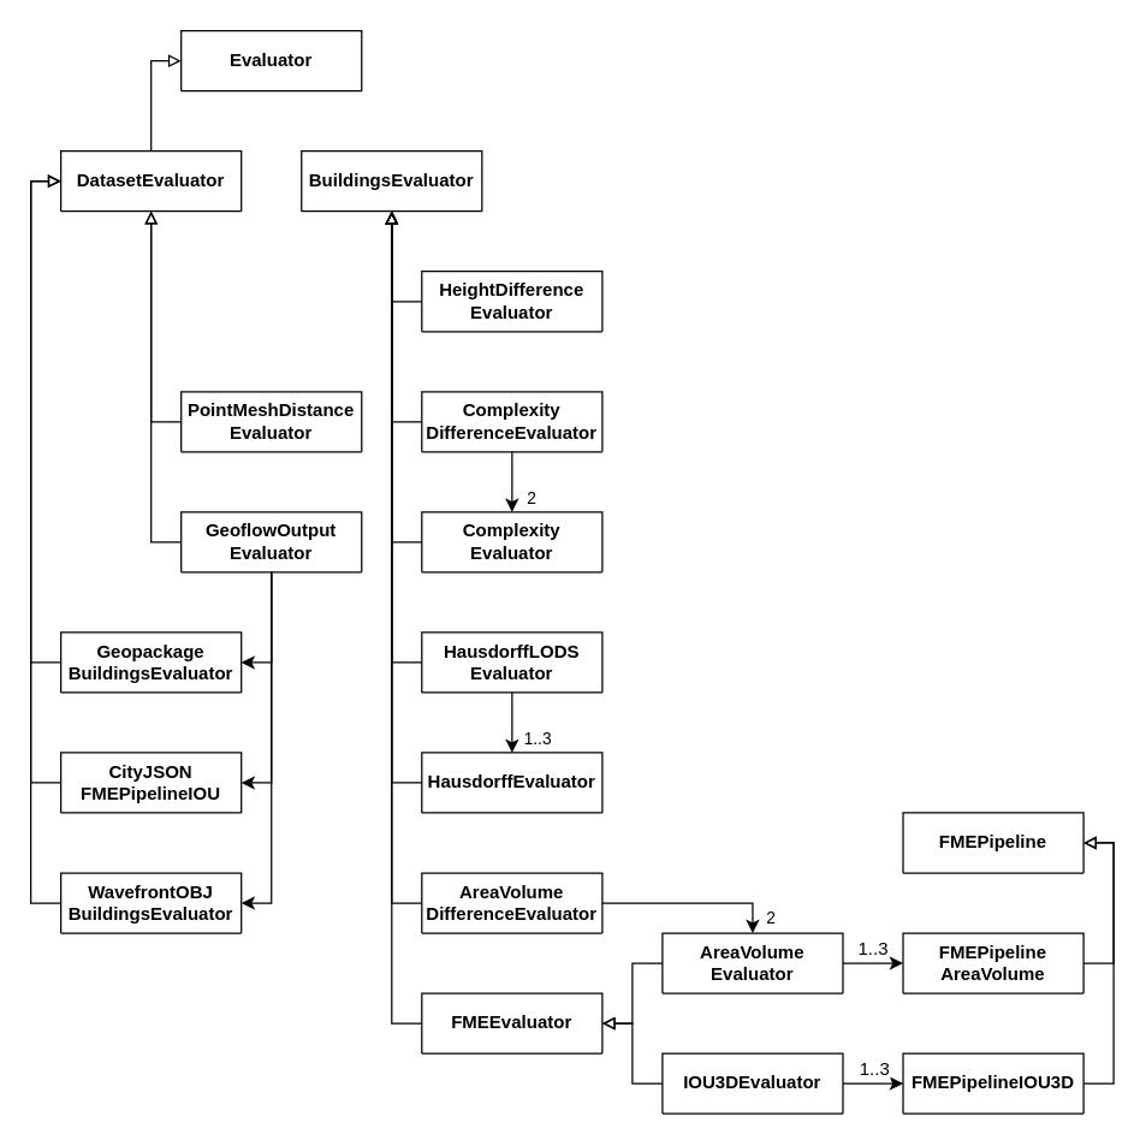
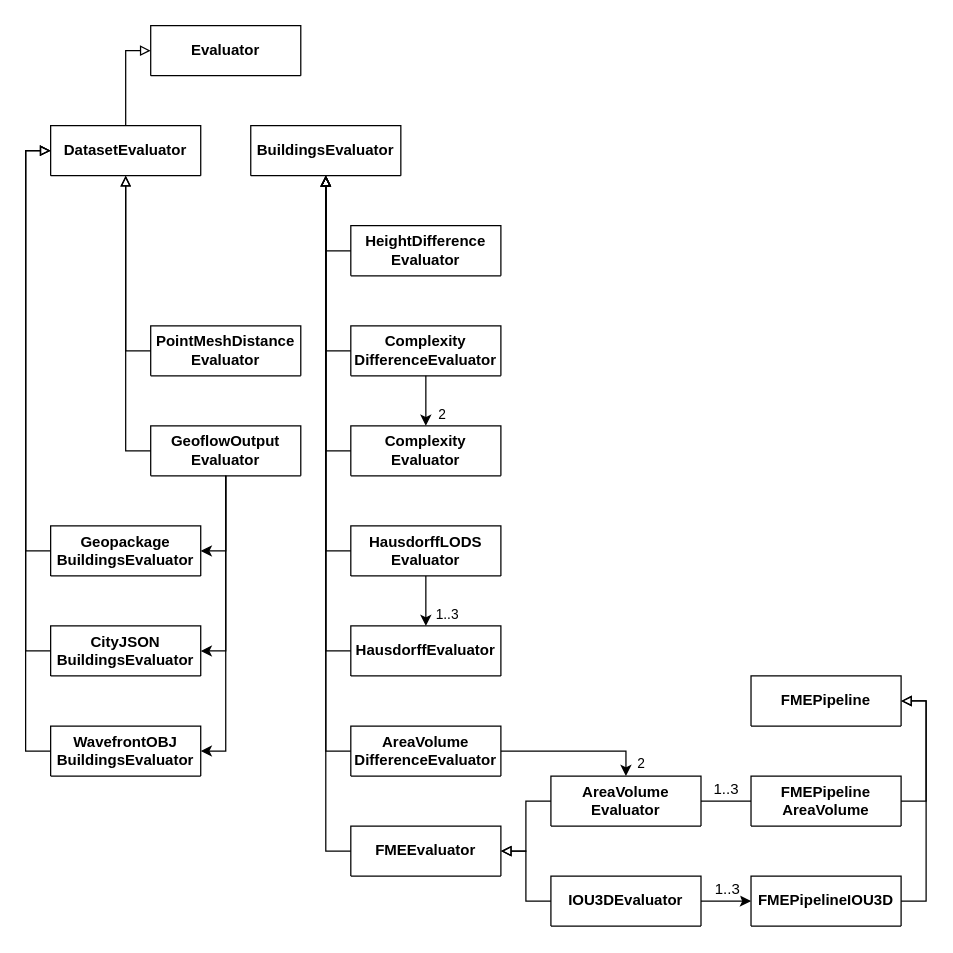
  <mxCell id="0" />
  <mxCell id="1" parent="0" />
  <mxCell id="2" style="edgeStyle=orthogonalEdgeStyle;rounded=0;orthogonalLoop=1;jettySize=auto;html=1;entryX=0.5;entryY=0;entryDx=0;entryDy=0;strokeColor=default;align=center;verticalAlign=middle;fontFamily=Helvetica;fontSize=11;fontColor=default;labelBackgroundColor=default;startArrow=block;startFill=0;endArrow=none;endFill=0;" parent="1" source="3" target="17" edge="1"><mxGeometry relative="1" as="geometry"><Array as="points"><mxPoint x="100" y="40" /></Array></mxGeometry></mxCell>
  <mxCell id="3" value="&lt;b&gt;Evaluator&lt;/b&gt;" style="swimlane;fontStyle=0;childLayout=stackLayout;horizontal=1;startSize=40;fillColor=none;horizontalStack=0;resizeParent=1;resizeParentMax=0;resizeLast=0;collapsible=1;marginBottom=0;whiteSpace=wrap;html=1;" parent="1" vertex="1"><mxGeometry x="120" y="20" width="120" height="40" as="geometry" /></mxCell>
  <mxCell id="4" style="edgeStyle=orthogonalEdgeStyle;rounded=0;orthogonalLoop=1;jettySize=auto;html=1;strokeColor=default;align=center;verticalAlign=middle;fontFamily=Helvetica;fontSize=11;fontColor=default;labelBackgroundColor=default;startArrow=block;startFill=0;endArrow=none;endFill=0;" parent="1" source="11" target="26" edge="1"><mxGeometry relative="1" as="geometry"><Array as="points"><mxPoint x="260" y="200" /></Array></mxGeometry></mxCell>
  <mxCell id="5" style="edgeStyle=orthogonalEdgeStyle;rounded=0;orthogonalLoop=1;jettySize=auto;html=1;strokeColor=default;align=center;verticalAlign=middle;fontFamily=Helvetica;fontSize=11;fontColor=default;labelBackgroundColor=default;startArrow=block;startFill=0;endArrow=none;endFill=0;" parent="1" source="11" target="27" edge="1"><mxGeometry relative="1" as="geometry"><Array as="points"><mxPoint x="260" y="360" /></Array></mxGeometry></mxCell>
  <mxCell id="6" style="edgeStyle=orthogonalEdgeStyle;rounded=0;orthogonalLoop=1;jettySize=auto;html=1;strokeColor=default;align=center;verticalAlign=middle;fontFamily=Helvetica;fontSize=11;fontColor=default;labelBackgroundColor=default;startArrow=block;startFill=0;endArrow=none;endFill=0;" parent="1" source="11" target="30" edge="1"><mxGeometry relative="1" as="geometry"><Array as="points"><mxPoint x="260" y="280" /></Array></mxGeometry></mxCell>
  <mxCell id="7" style="edgeStyle=orthogonalEdgeStyle;rounded=0;orthogonalLoop=1;jettySize=auto;html=1;strokeColor=default;align=center;verticalAlign=middle;fontFamily=Helvetica;fontSize=11;fontColor=default;labelBackgroundColor=default;startArrow=block;startFill=0;endArrow=none;endFill=0;" parent="1" source="11" target="33" edge="1"><mxGeometry relative="1" as="geometry"><Array as="points"><mxPoint x="260" y="440" /></Array></mxGeometry></mxCell>
  <mxCell id="8" style="edgeStyle=orthogonalEdgeStyle;rounded=0;orthogonalLoop=1;jettySize=auto;html=1;strokeColor=default;align=center;verticalAlign=middle;fontFamily=Helvetica;fontSize=11;fontColor=default;labelBackgroundColor=default;startArrow=block;startFill=0;endArrow=none;endFill=0;" parent="1" source="11" target="34" edge="1"><mxGeometry relative="1" as="geometry"><Array as="points"><mxPoint x="260" y="520" /></Array></mxGeometry></mxCell>
  <mxCell id="9" style="edgeStyle=orthogonalEdgeStyle;rounded=0;orthogonalLoop=1;jettySize=auto;html=1;endArrow=none;endFill=0;startArrow=block;startFill=0;" parent="1" source="11" target="37" edge="1"><mxGeometry relative="1" as="geometry"><Array as="points"><mxPoint x="260" y="600" /></Array></mxGeometry></mxCell>
  <mxCell id="10" style="edgeStyle=orthogonalEdgeStyle;rounded=0;orthogonalLoop=1;jettySize=auto;html=1;startArrow=block;startFill=0;endArrow=none;endFill=0;" parent="1" source="11" target="38" edge="1"><mxGeometry relative="1" as="geometry"><Array as="points"><mxPoint x="260" y="680" /></Array></mxGeometry></mxCell>
  <mxCell id="11" value="&lt;b&gt;BuildingsEvaluator&lt;/b&gt;" style="swimlane;fontStyle=0;childLayout=stackLayout;horizontal=1;startSize=40;fillColor=none;horizontalStack=0;resizeParent=1;resizeParentMax=0;resizeLast=0;collapsible=1;marginBottom=0;whiteSpace=wrap;html=1;" parent="1" vertex="1"><mxGeometry x="200" y="100" width="120" height="40" as="geometry" /></mxCell>
  <mxCell id="12" style="edgeStyle=orthogonalEdgeStyle;rounded=0;orthogonalLoop=1;jettySize=auto;html=1;strokeColor=default;align=center;verticalAlign=middle;fontFamily=Helvetica;fontSize=11;fontColor=default;labelBackgroundColor=default;startArrow=block;startFill=0;endArrow=none;endFill=0;" parent="1" source="17" target="18" edge="1"><mxGeometry relative="1" as="geometry"><Array as="points"><mxPoint x="100" y="280" /></Array></mxGeometry></mxCell>
  <mxCell id="13" style="edgeStyle=orthogonalEdgeStyle;rounded=0;orthogonalLoop=1;jettySize=auto;html=1;strokeColor=default;align=center;verticalAlign=middle;fontFamily=Helvetica;fontSize=11;fontColor=default;labelBackgroundColor=default;startArrow=block;startFill=0;endArrow=none;endFill=0;" parent="1" source="17" target="22" edge="1"><mxGeometry relative="1" as="geometry"><Array as="points"><mxPoint x="100" y="360" /></Array></mxGeometry></mxCell>
  <mxCell id="14" style="edgeStyle=orthogonalEdgeStyle;rounded=0;orthogonalLoop=1;jettySize=auto;html=1;strokeColor=default;align=center;verticalAlign=middle;fontFamily=Helvetica;fontSize=11;fontColor=default;labelBackgroundColor=default;startArrow=block;startFill=0;endArrow=none;endFill=0;" parent="1" source="17" target="23" edge="1"><mxGeometry relative="1" as="geometry"><Array as="points"><mxPoint x="20" y="120" /><mxPoint x="20" y="440" /></Array></mxGeometry></mxCell>
  <mxCell id="15" style="edgeStyle=orthogonalEdgeStyle;rounded=0;orthogonalLoop=1;jettySize=auto;html=1;strokeColor=default;align=center;verticalAlign=middle;fontFamily=Helvetica;fontSize=11;fontColor=default;labelBackgroundColor=default;startArrow=block;startFill=0;endArrow=none;endFill=0;" parent="1" source="17" target="24" edge="1"><mxGeometry relative="1" as="geometry"><Array as="points"><mxPoint x="20" y="120" /><mxPoint x="20" y="520" /></Array></mxGeometry></mxCell>
  <mxCell id="16" style="edgeStyle=orthogonalEdgeStyle;rounded=0;orthogonalLoop=1;jettySize=auto;html=1;strokeColor=default;align=center;verticalAlign=middle;fontFamily=Helvetica;fontSize=11;fontColor=default;labelBackgroundColor=default;startArrow=block;startFill=0;endArrow=none;endFill=0;" parent="1" source="17" target="25" edge="1"><mxGeometry relative="1" as="geometry"><Array as="points"><mxPoint x="20" y="120" /><mxPoint x="20" y="600" /></Array></mxGeometry></mxCell>
  <mxCell id="17" value="&lt;b&gt;DatasetEvaluator&lt;/b&gt;" style="swimlane;fontStyle=0;childLayout=stackLayout;horizontal=1;startSize=40;fillColor=none;horizontalStack=0;resizeParent=1;resizeParentMax=0;resizeLast=0;collapsible=1;marginBottom=0;whiteSpace=wrap;html=1;" parent="1" vertex="1"><mxGeometry x="40" y="100" width="120" height="40" as="geometry" /></mxCell>
  <mxCell id="18" value="&lt;b&gt;PointMeshDistance&lt;/b&gt;&lt;div&gt;&lt;b&gt;Evaluator&lt;/b&gt;&lt;/div&gt;" style="swimlane;fontStyle=0;childLayout=stackLayout;horizontal=1;startSize=40;fillColor=none;horizontalStack=0;resizeParent=1;resizeParentMax=0;resizeLast=0;collapsible=1;marginBottom=0;whiteSpace=wrap;html=1;" parent="1" vertex="1"><mxGeometry x="120" y="260" width="120" height="40" as="geometry" /></mxCell>
  <mxCell id="19" style="edgeStyle=orthogonalEdgeStyle;rounded=0;orthogonalLoop=1;jettySize=auto;html=1;" parent="1" source="22" target="23" edge="1"><mxGeometry relative="1" as="geometry"><Array as="points"><mxPoint x="180" y="440" /></Array></mxGeometry></mxCell>
  <mxCell id="20" style="edgeStyle=orthogonalEdgeStyle;rounded=0;orthogonalLoop=1;jettySize=auto;html=1;" parent="1" source="22" target="24" edge="1"><mxGeometry relative="1" as="geometry"><Array as="points"><mxPoint x="180" y="520" /></Array></mxGeometry></mxCell>
  <mxCell id="21" style="edgeStyle=orthogonalEdgeStyle;rounded=0;orthogonalLoop=1;jettySize=auto;html=1;" parent="1" source="22" target="25" edge="1"><mxGeometry relative="1" as="geometry"><Array as="points"><mxPoint x="180" y="600" /></Array></mxGeometry></mxCell>
  <mxCell id="22" value="&lt;b&gt;GeoflowOutput&lt;/b&gt;&lt;div&gt;&lt;b&gt;Evaluator&lt;/b&gt;&lt;/div&gt;" style="swimlane;fontStyle=0;childLayout=stackLayout;horizontal=1;startSize=40;fillColor=none;horizontalStack=0;resizeParent=1;resizeParentMax=0;resizeLast=0;collapsible=1;marginBottom=0;whiteSpace=wrap;html=1;" parent="1" vertex="1"><mxGeometry x="120" y="340" width="120" height="40" as="geometry" /></mxCell>
  <mxCell id="23" value="&lt;b&gt;Geopackage&lt;/b&gt;&lt;div&gt;&lt;b&gt;BuildingsEvaluator&lt;/b&gt;&lt;/div&gt;" style="swimlane;fontStyle=0;childLayout=stackLayout;horizontal=1;startSize=40;fillColor=none;horizontalStack=0;resizeParent=1;resizeParentMax=0;resizeLast=0;collapsible=1;marginBottom=0;whiteSpace=wrap;html=1;" parent="1" vertex="1"><mxGeometry x="40" y="420" width="120" height="40" as="geometry" /></mxCell>
- <mxCell id="24" value="&lt;b&gt;CityJSON&lt;/b&gt;&lt;div&gt;&lt;b&gt;FMEPipelineIOU&lt;/b&gt;&lt;/div&gt;" style="swimlane;fontStyle=0;childLayout=stackLayout;horizontal=1;startSize=40;fillColor=none;horizontalStack=0;resizeParent=1;resizeParentMax=0;resizeLast=0;collapsible=1;marginBottom=0;whiteSpace=wrap;html=1;" parent="1" vertex="1"><mxGeometry x="40" y="500" width="120" height="40" as="geometry" /></mxCell>
+ <mxCell id="24" value="&lt;b&gt;CityJSON&lt;/b&gt;&lt;div&gt;&lt;b&gt;BuildingsEvaluator&lt;/b&gt;&lt;/div&gt;" style="swimlane;fontStyle=0;childLayout=stackLayout;horizontal=1;startSize=40;fillColor=none;horizontalStack=0;resizeParent=1;resizeParentMax=0;resizeLast=0;collapsible=1;marginBottom=0;whiteSpace=wrap;html=1;" parent="1" vertex="1"><mxGeometry x="40" y="500" width="120" height="40" as="geometry" /></mxCell>
  <mxCell id="25" value="&lt;b&gt;WavefrontOBJ&lt;/b&gt;&lt;div&gt;&lt;b&gt;BuildingsEvaluator&lt;/b&gt;&lt;/div&gt;" style="swimlane;fontStyle=0;childLayout=stackLayout;horizontal=1;startSize=40;fillColor=none;horizontalStack=0;resizeParent=1;resizeParentMax=0;resizeLast=0;collapsible=1;marginBottom=0;whiteSpace=wrap;html=1;" parent="1" vertex="1"><mxGeometry x="40" y="580" width="120" height="40" as="geometry" /></mxCell>
  <mxCell id="26" value="&lt;b&gt;HeightDifference&lt;/b&gt;&lt;div&gt;&lt;b&gt;Evaluator&lt;/b&gt;&lt;/div&gt;" style="swimlane;fontStyle=0;childLayout=stackLayout;horizontal=1;startSize=40;fillColor=none;horizontalStack=0;resizeParent=1;resizeParentMax=0;resizeLast=0;collapsible=1;marginBottom=0;whiteSpace=wrap;html=1;" parent="1" vertex="1"><mxGeometry x="280" y="180" width="120" height="40" as="geometry" /></mxCell>
  <mxCell id="27" value="&lt;b&gt;Complexity&lt;/b&gt;&lt;div&gt;&lt;b&gt;Evaluator&lt;/b&gt;&lt;/div&gt;" style="swimlane;fontStyle=0;childLayout=stackLayout;horizontal=1;startSize=40;fillColor=none;horizontalStack=0;resizeParent=1;resizeParentMax=0;resizeLast=0;collapsible=1;marginBottom=0;whiteSpace=wrap;html=1;" parent="1" vertex="1"><mxGeometry x="280" y="340" width="120" height="40" as="geometry" /></mxCell>
  <mxCell id="28" style="edgeStyle=orthogonalEdgeStyle;rounded=0;orthogonalLoop=1;jettySize=auto;html=1;" parent="1" source="30" target="27" edge="1"><mxGeometry relative="1" as="geometry" /></mxCell>
  <mxCell id="29" value="2" style="edgeLabel;html=1;align=center;verticalAlign=middle;resizable=0;points=[];" parent="28" vertex="1" connectable="0"><mxGeometry x="0.537" y="1" relative="1" as="geometry"><mxPoint x="11" y="-1" as="offset" /></mxGeometry></mxCell>
  <mxCell id="30" value="&lt;b&gt;Complexity&lt;/b&gt;&lt;div&gt;&lt;b&gt;DifferenceEvaluator&lt;/b&gt;&lt;/div&gt;" style="swimlane;fontStyle=0;childLayout=stackLayout;horizontal=1;startSize=40;fillColor=none;horizontalStack=0;resizeParent=1;resizeParentMax=0;resizeLast=0;collapsible=1;marginBottom=0;whiteSpace=wrap;html=1;" parent="1" vertex="1"><mxGeometry x="280" y="260" width="120" height="40" as="geometry" /></mxCell>
  <mxCell id="31" style="edgeStyle=orthogonalEdgeStyle;rounded=0;orthogonalLoop=1;jettySize=auto;html=1;entryX=0.5;entryY=0;entryDx=0;entryDy=0;" parent="1" source="33" target="34" edge="1"><mxGeometry relative="1" as="geometry" /></mxCell>
  <mxCell id="32" value="1..3" style="edgeLabel;html=1;align=center;verticalAlign=middle;resizable=0;points=[];" parent="31" vertex="1" connectable="0"><mxGeometry x="0.519" relative="1" as="geometry"><mxPoint x="16" as="offset" /></mxGeometry></mxCell>
  <mxCell id="33" value="&lt;b&gt;HausdorffLODS&lt;/b&gt;&lt;div&gt;&lt;b&gt;Evaluator&lt;/b&gt;&lt;/div&gt;" style="swimlane;fontStyle=0;childLayout=stackLayout;horizontal=1;startSize=40;fillColor=none;horizontalStack=0;resizeParent=1;resizeParentMax=0;resizeLast=0;collapsible=1;marginBottom=0;whiteSpace=wrap;html=1;" parent="1" vertex="1"><mxGeometry x="280" y="420" width="120" height="40" as="geometry" /></mxCell>
  <mxCell id="34" value="&lt;b&gt;HausdorffEvaluator&lt;/b&gt;" style="swimlane;fontStyle=0;childLayout=stackLayout;horizontal=1;startSize=40;fillColor=none;horizontalStack=0;resizeParent=1;resizeParentMax=0;resizeLast=0;collapsible=1;marginBottom=0;whiteSpace=wrap;html=1;" parent="1" vertex="1"><mxGeometry x="280" y="500" width="120" height="40" as="geometry" /></mxCell>
  <mxCell id="35" style="edgeStyle=orthogonalEdgeStyle;rounded=0;orthogonalLoop=1;jettySize=auto;html=1;" parent="1" source="37" target="42" edge="1"><mxGeometry relative="1" as="geometry"><Array as="points"><mxPoint x="500" y="600" /></Array></mxGeometry></mxCell>
  <mxCell id="36" value="2" style="edgeLabel;html=1;align=center;verticalAlign=middle;resizable=0;points=[];" parent="35" vertex="1" connectable="0"><mxGeometry x="0.541" y="-1" relative="1" as="geometry"><mxPoint x="19" y="8" as="offset" /></mxGeometry></mxCell>
  <mxCell id="37" value="&lt;b&gt;AreaVolume&lt;/b&gt;&lt;div&gt;&lt;b&gt;DifferenceEvaluator&lt;/b&gt;&lt;/div&gt;" style="swimlane;fontStyle=0;childLayout=stackLayout;horizontal=1;startSize=40;fillColor=none;horizontalStack=0;resizeParent=1;resizeParentMax=0;resizeLast=0;collapsible=1;marginBottom=0;whiteSpace=wrap;html=1;" parent="1" vertex="1"><mxGeometry x="280" y="580" width="120" height="40" as="geometry" /></mxCell>
  <mxCell id="38" value="&lt;b&gt;FMEEvaluator&lt;/b&gt;" style="swimlane;fontStyle=0;childLayout=stackLayout;horizontal=1;startSize=40;fillColor=none;horizontalStack=0;resizeParent=1;resizeParentMax=0;resizeLast=0;collapsible=1;marginBottom=0;whiteSpace=wrap;html=1;" parent="1" vertex="1"><mxGeometry x="280" y="660" width="120" height="40" as="geometry" /></mxCell>
  <mxCell id="39" style="edgeStyle=orthogonalEdgeStyle;rounded=0;orthogonalLoop=1;jettySize=auto;html=1;endArrow=block;endFill=0;" parent="1" source="42" target="38" edge="1"><mxGeometry relative="1" as="geometry" /></mxCell>
- <mxCell id="40" style="edgeStyle=orthogonalEdgeStyle;rounded=0;orthogonalLoop=1;jettySize=auto;html=1;" parent="1" source="42" target="48" edge="1"><mxGeometry relative="1" as="geometry" /></mxCell>
+ <mxCell id="40" style="edgeStyle=orthogonalEdgeStyle;rounded=0;orthogonalLoop=1;jettySize=auto;html=1;endArrow=none;" parent="1" source="42" target="48" edge="1"><mxGeometry relative="1" as="geometry" /></mxCell>
  <mxCell id="41" value="&lt;font style=&quot;font-size: 12px;&quot;&gt;1..3&lt;/font&gt;" style="edgeLabel;html=1;align=center;verticalAlign=middle;resizable=0;points=[];" parent="40" vertex="1" connectable="0"><mxGeometry x="-0.058" y="1" relative="1" as="geometry"><mxPoint y="-9" as="offset" /></mxGeometry></mxCell>
  <mxCell id="42" value="&lt;b&gt;AreaVolume&lt;/b&gt;&lt;div&gt;&lt;b&gt;Evaluator&lt;/b&gt;&lt;/div&gt;" style="swimlane;fontStyle=0;childLayout=stackLayout;horizontal=1;startSize=40;fillColor=none;horizontalStack=0;resizeParent=1;resizeParentMax=0;resizeLast=0;collapsible=1;marginBottom=0;whiteSpace=wrap;html=1;" parent="1" vertex="1"><mxGeometry x="440" y="620" width="120" height="40" as="geometry" /></mxCell>
  <mxCell id="43" style="edgeStyle=orthogonalEdgeStyle;rounded=0;orthogonalLoop=1;jettySize=auto;html=1;endArrow=block;endFill=0;" parent="1" source="46" target="38" edge="1"><mxGeometry relative="1" as="geometry" /></mxCell>
  <mxCell id="44" style="edgeStyle=orthogonalEdgeStyle;rounded=0;orthogonalLoop=1;jettySize=auto;html=1;" parent="1" source="46" target="50" edge="1"><mxGeometry relative="1" as="geometry" /></mxCell>
  <mxCell id="45" value="&lt;font style=&quot;font-size: 12px;&quot;&gt;1..3&lt;/font&gt;" style="edgeLabel;html=1;align=center;verticalAlign=middle;resizable=0;points=[];" parent="44" vertex="1" connectable="0"><mxGeometry x="0.397" y="-1" relative="1" as="geometry"><mxPoint x="-8" y="-11" as="offset" /></mxGeometry></mxCell>
  <mxCell id="46" value="&lt;b&gt;IOU3DEvaluator&lt;/b&gt;" style="swimlane;fontStyle=0;childLayout=stackLayout;horizontal=1;startSize=40;fillColor=none;horizontalStack=0;resizeParent=1;resizeParentMax=0;resizeLast=0;collapsible=1;marginBottom=0;whiteSpace=wrap;html=1;" parent="1" vertex="1"><mxGeometry x="440" y="700" width="120" height="40" as="geometry" /></mxCell>
  <mxCell id="47" style="edgeStyle=orthogonalEdgeStyle;rounded=0;orthogonalLoop=1;jettySize=auto;html=1;endArrow=block;endFill=0;" parent="1" source="48" target="51" edge="1"><mxGeometry relative="1" as="geometry"><Array as="points"><mxPoint x="740" y="640" /><mxPoint x="740" y="560" /></Array></mxGeometry></mxCell>
  <mxCell id="48" value="&lt;b&gt;FMEPipeline&lt;/b&gt;&lt;div&gt;&lt;b&gt;AreaVolume&lt;/b&gt;&lt;/div&gt;" style="swimlane;fontStyle=0;childLayout=stackLayout;horizontal=1;startSize=40;fillColor=none;horizontalStack=0;resizeParent=1;resizeParentMax=0;resizeLast=0;collapsible=1;marginBottom=0;whiteSpace=wrap;html=1;" parent="1" vertex="1"><mxGeometry x="600" y="620" width="120" height="40" as="geometry" /></mxCell>
  <mxCell id="49" style="edgeStyle=orthogonalEdgeStyle;rounded=0;orthogonalLoop=1;jettySize=auto;html=1;endArrow=block;endFill=0;" parent="1" source="50" target="51" edge="1"><mxGeometry relative="1" as="geometry"><Array as="points"><mxPoint x="740" y="720" /><mxPoint x="740" y="560" /></Array></mxGeometry></mxCell>
  <mxCell id="50" value="&lt;b&gt;FMEPipelineIOU3D&lt;/b&gt;" style="swimlane;fontStyle=0;childLayout=stackLayout;horizontal=1;startSize=40;fillColor=none;horizontalStack=0;resizeParent=1;resizeParentMax=0;resizeLast=0;collapsible=1;marginBottom=0;whiteSpace=wrap;html=1;" parent="1" vertex="1"><mxGeometry x="600" y="700" width="120" height="40" as="geometry" /></mxCell>
  <mxCell id="51" value="&lt;b&gt;FMEPipeline&lt;/b&gt;" style="swimlane;fontStyle=0;childLayout=stackLayout;horizontal=1;startSize=40;fillColor=none;horizontalStack=0;resizeParent=1;resizeParentMax=0;resizeLast=0;collapsible=1;marginBottom=0;whiteSpace=wrap;html=1;" parent="1" vertex="1"><mxGeometry x="600" y="540" width="120" height="40" as="geometry" /></mxCell>
